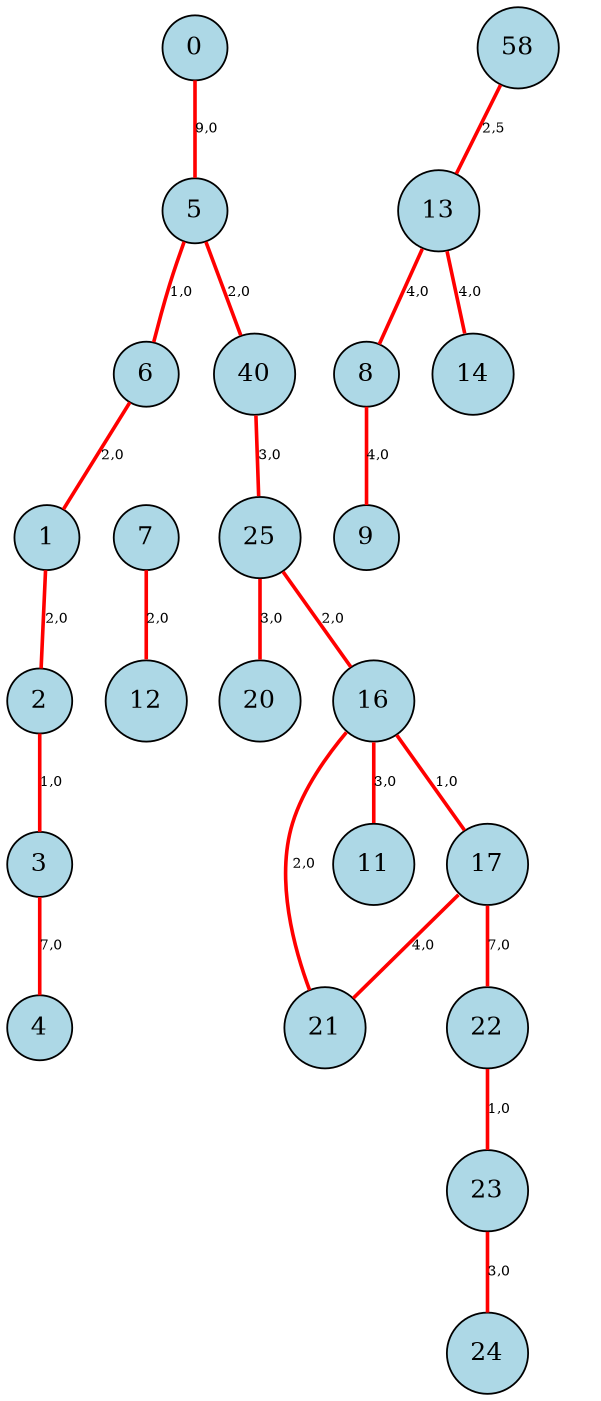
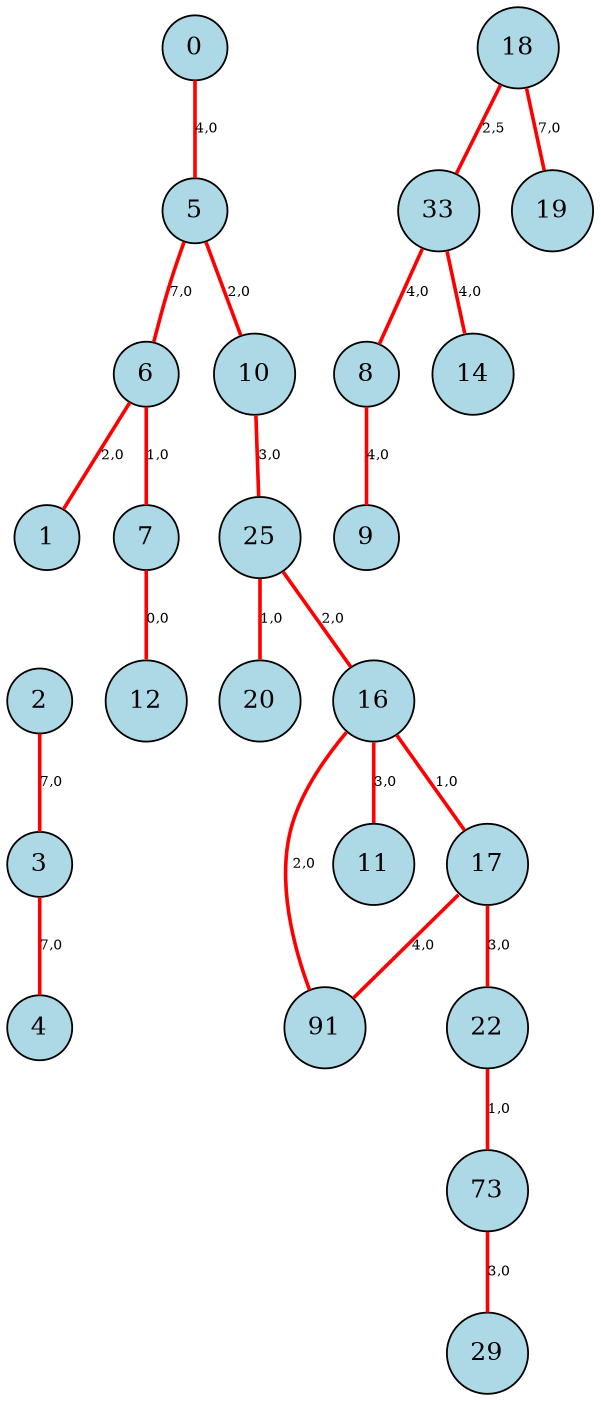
  graph {
    node [fillcolor=lightblue shape=circle style=filled]
    edge [color=red fontsize=8 penwidth=2.0]
    0
    5
    6
-   10 [label=40]
+   10
    7
    1
    n7 [label=25]
    12
    2
    20
    16
    3
    4
    17
-   21
+   21 [label=91]
    11
    22
-   23
-   18 [label=58]
-   13
-   24
+   23 [label=73]
+   18
+   13 [label=33]
+   19
+   24 [label=29]
    8
    14
    9
-   0 -- 5 [label="9,0"]
-   5 -- 6 [label="1,0"]
+   0 -- 5 [label="4,0"]
+   5 -- 6 [label="7,0"]
    5 -- 10 [label="2,0"]
+   6 -- 7 [label="1,0"]
    6 -- 1 [label="2,0"]
    10 -- n7 [label="3,0"]
-   7 -- 12 [label="2,0"]
-   1 -- 2 [label="2,0"]
-   n7 -- 20 [label="3,0"]
+   7 -- 12 [label="0,0"]
+   n7 -- 20 [label="1,0"]
    n7 -- 16 [label="2,0"]
-   2 -- 3 [label="1,0"]
+   2 -- 3 [label="7,0"]
    16 -- 17 [label="1,0"]
    16 -- 21 [label="2,0"]
    16 -- 11 [label="3,0"]
    3 -- 4 [label="7,0"]
    17 -- 21 [label="4,0"]
-   17 -- 22 [label="7,0"]
+   17 -- 22 [label="3,0"]
    22 -- 23 [label="1,0"]
    23 -- 24 [label="3,0"]
    18 -- 13 [label="2,5"]
+   18 -- 19 [label="7,0"]
    13 -- 8 [label="4,0"]
    13 -- 14 [label="4,0"]
    8 -- 9 [label="4,0"]
  }
